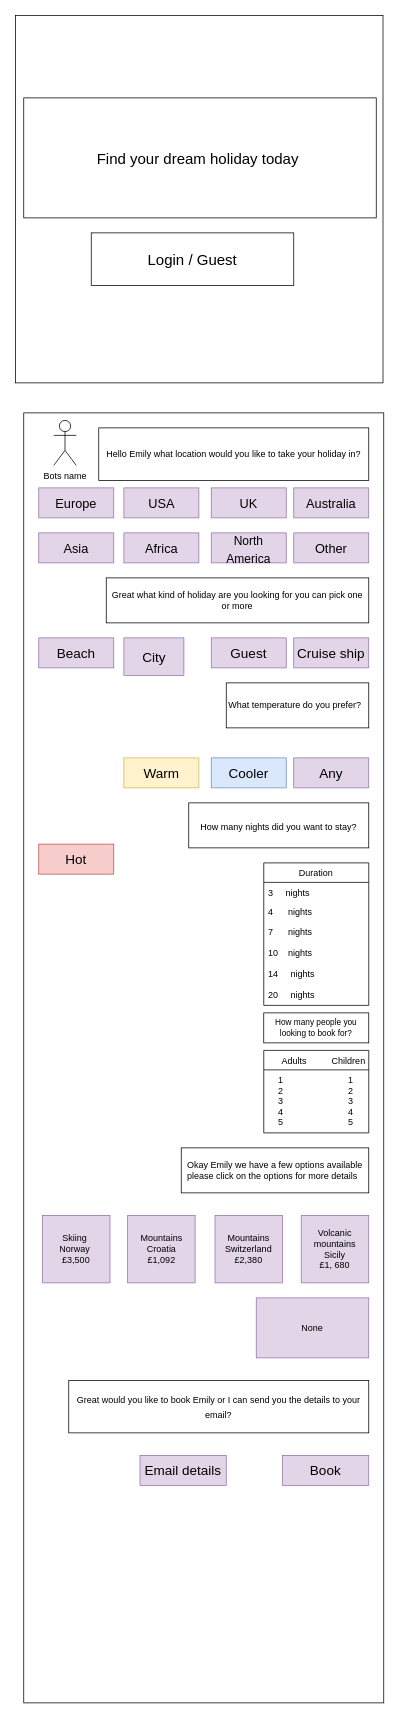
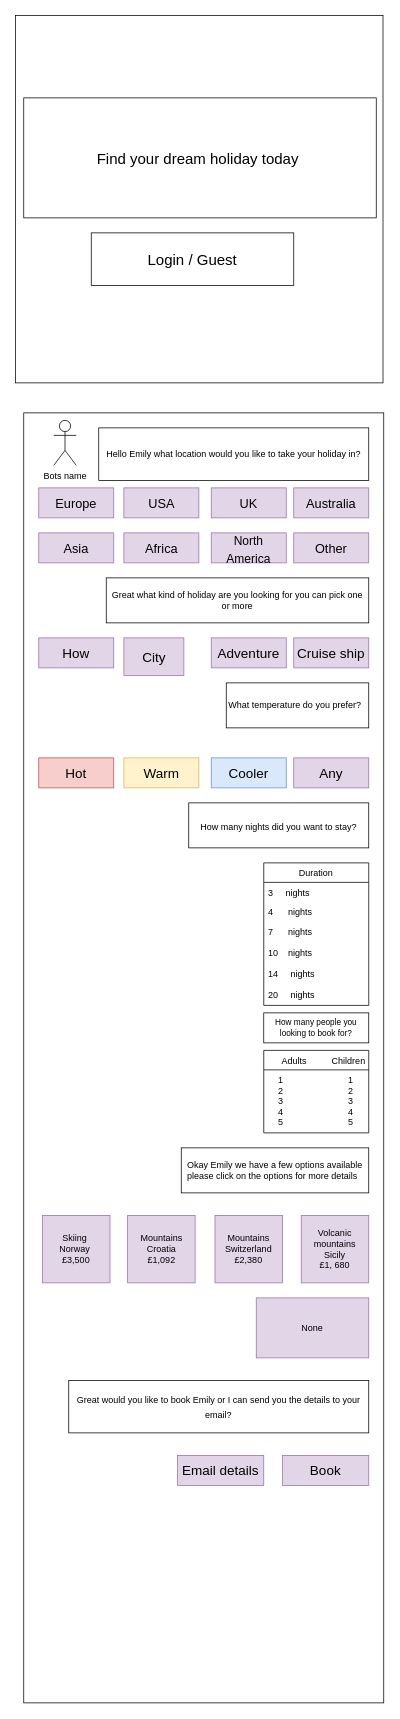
  <mxCell id="0" />
  <mxCell id="1" parent="0" />
  <mxCell id="2" value="" style="" vertex="1" parent="1"><mxGeometry x="31" y="550" width="480" height="1720" as="geometry" /></mxCell>
  <mxCell id="3" value="Bots name" style="shape=umlActor;verticalLabelPosition=bottom;verticalAlign=top;html=1;outlineConnect=0;" vertex="1" parent="1"><mxGeometry x="71" y="560" width="30" height="60" as="geometry" /></mxCell>
  <mxCell id="4" value="Hello Emily what location would you like to take your holiday in?" style="rounded=0;whiteSpace=wrap;html=1;" vertex="1" parent="1"><mxGeometry x="131" y="570" width="360" height="70" as="geometry" /></mxCell>
  <mxCell id="5" value="" style="whiteSpace=wrap;html=1;aspect=fixed;align=left;" vertex="1" parent="1"><mxGeometry x="20" y="20" width="490" height="490" as="geometry" /></mxCell>
  <mxCell id="6" value="&lt;font style=&quot;font-size: 20px;&quot;&gt;Find your dream holiday today&amp;nbsp;&lt;/font&gt;" style="rounded=0;whiteSpace=wrap;html=1;" vertex="1" parent="1"><mxGeometry x="31" y="130" width="470" height="160" as="geometry" /></mxCell>
  <mxCell id="7" value="Login / Guest" style="rounded=0;whiteSpace=wrap;html=1;fontSize=20;" vertex="1" parent="1"><mxGeometry x="121" y="310" width="270" height="70" as="geometry" /></mxCell>
  <mxCell id="8" value="&lt;font style=&quot;font-size: 17px;&quot;&gt;UK&lt;/font&gt;" style="rounded=0;whiteSpace=wrap;html=1;fontSize=20;fillColor=#e1d5e7;strokeColor=#9673a6;" vertex="1" parent="1"><mxGeometry x="281" y="650" width="100" height="40" as="geometry" /></mxCell>
  <mxCell id="9" value="&lt;font style=&quot;font-size: 17px;&quot;&gt;Other&lt;/font&gt;" style="rounded=0;whiteSpace=wrap;html=1;fontSize=20;fillColor=#e1d5e7;strokeColor=#9673a6;" vertex="1" parent="1"><mxGeometry x="391" y="710" width="100" height="40" as="geometry" /></mxCell>
  <mxCell id="10" value="&lt;font style=&quot;font-size: 17px;&quot;&gt;USA&lt;/font&gt;" style="rounded=0;whiteSpace=wrap;html=1;fontSize=20;fillColor=#e1d5e7;strokeColor=#9673a6;" vertex="1" parent="1"><mxGeometry x="164.5" y="650" width="100" height="40" as="geometry" /></mxCell>
  <mxCell id="11" value="&lt;font style=&quot;font-size: 17px;&quot;&gt;Europe&lt;/font&gt;" style="rounded=0;whiteSpace=wrap;html=1;fontSize=20;fillColor=#e1d5e7;strokeColor=#9673a6;" vertex="1" parent="1"><mxGeometry x="51" y="650" width="100" height="40" as="geometry" /></mxCell>
  <mxCell id="12" value="Great what kind of holiday are you looking for you can pick one or more" style="rounded=0;whiteSpace=wrap;html=1;fontSize=12;" vertex="1" parent="1"><mxGeometry x="141" y="770" width="350" height="60" as="geometry" /></mxCell>
- <mxCell id="13" value="&lt;font style=&quot;font-size: 18px;&quot;&gt;Beach&lt;/font&gt;" style="rounded=0;whiteSpace=wrap;html=1;fontSize=20;fillColor=#e1d5e7;strokeColor=#9673a6;" vertex="1" parent="1"><mxGeometry x="51" y="850" width="100" height="40" as="geometry" /></mxCell>
+ <mxCell id="13" value="&lt;font style=&quot;font-size: 18px;&quot;&gt;How&lt;/font&gt;" style="rounded=0;whiteSpace=wrap;html=1;fontSize=20;fillColor=#e1d5e7;strokeColor=#9673a6;" vertex="1" parent="1"><mxGeometry x="51" y="850" width="100" height="40" as="geometry" /></mxCell>
  <mxCell id="14" value="&lt;font style=&quot;font-size: 18px;&quot;&gt;City&lt;/font&gt;" style="rounded=0;whiteSpace=wrap;html=1;fontSize=20;fillColor=#e1d5e7;strokeColor=#9673a6;" vertex="1" parent="1"><mxGeometry x="164.5" y="850" width="80" height="50" as="geometry" /></mxCell>
- <mxCell id="15" value="&lt;font style=&quot;font-size: 18px;&quot;&gt;Guest&lt;/font&gt;" style="rounded=0;whiteSpace=wrap;html=1;fontSize=20;fillColor=#e1d5e7;strokeColor=#9673a6;" vertex="1" parent="1"><mxGeometry x="281" y="850" width="100" height="40" as="geometry" /></mxCell>
+ <mxCell id="15" value="&lt;font style=&quot;font-size: 18px;&quot;&gt;Adventure&lt;/font&gt;" style="rounded=0;whiteSpace=wrap;html=1;fontSize=20;fillColor=#e1d5e7;strokeColor=#9673a6;" vertex="1" parent="1"><mxGeometry x="281" y="850" width="100" height="40" as="geometry" /></mxCell>
  <mxCell id="16" value="&lt;font style=&quot;font-size: 18px;&quot;&gt;Cruise ship&lt;/font&gt;" style="rounded=0;whiteSpace=wrap;html=1;fontSize=20;fillColor=#e1d5e7;strokeColor=#9673a6;" vertex="1" parent="1"><mxGeometry x="391" y="850" width="100" height="40" as="geometry" /></mxCell>
  <mxCell id="17" value="&lt;font style=&quot;font-size: 12px;&quot;&gt;How many nights did you want to stay?&lt;/font&gt;" style="rounded=0;whiteSpace=wrap;html=1;fontSize=18;" vertex="1" parent="1"><mxGeometry x="251" y="1070" width="240" height="60" as="geometry" /></mxCell>
  <mxCell id="18" value="&lt;font style=&quot;font-size: 17px;&quot;&gt;Asia&lt;/font&gt;" style="rounded=0;whiteSpace=wrap;html=1;fontSize=20;fillColor=#e1d5e7;strokeColor=#9673a6;" vertex="1" parent="1"><mxGeometry x="51" y="710" width="100" height="40" as="geometry" /></mxCell>
  <mxCell id="19" value="&lt;font style=&quot;font-size: 17px;&quot;&gt;Australia&lt;/font&gt;" style="rounded=0;whiteSpace=wrap;html=1;fontSize=20;fillColor=#e1d5e7;strokeColor=#9673a6;" vertex="1" parent="1"><mxGeometry x="391" y="650" width="100" height="40" as="geometry" /></mxCell>
  <mxCell id="20" value="&lt;font style=&quot;font-size: 16px;&quot;&gt;North America&lt;/font&gt;" style="rounded=0;whiteSpace=wrap;html=1;fontSize=20;fillColor=#e1d5e7;strokeColor=#9673a6;" vertex="1" parent="1"><mxGeometry x="281" y="710" width="100" height="40" as="geometry" /></mxCell>
  <mxCell id="21" value="&lt;font style=&quot;font-size: 17px;&quot;&gt;Africa&lt;/font&gt;" style="rounded=0;whiteSpace=wrap;html=1;fontSize=20;fillColor=#e1d5e7;strokeColor=#9673a6;" vertex="1" parent="1"><mxGeometry x="164.5" y="710" width="100" height="40" as="geometry" /></mxCell>
  <mxCell id="22" value="What temperature do you prefer?&amp;nbsp;&amp;nbsp;" style="rounded=0;whiteSpace=wrap;html=1;fontSize=12;" vertex="1" parent="1"><mxGeometry x="301" y="910" width="190" height="60" as="geometry" /></mxCell>
- <mxCell id="23" value="&lt;font style=&quot;font-size: 18px;&quot;&gt;Hot&lt;/font&gt;" style="rounded=0;whiteSpace=wrap;html=1;fontSize=20;fillColor=#f8cecc;strokeColor=#b85450;" vertex="1" parent="1"><mxGeometry x="51" y="1125" width="100" height="40" as="geometry" /></mxCell>
+ <mxCell id="23" value="&lt;font style=&quot;font-size: 18px;&quot;&gt;Hot&lt;/font&gt;" style="rounded=0;whiteSpace=wrap;html=1;fontSize=20;fillColor=#f8cecc;strokeColor=#b85450;" vertex="1" parent="1"><mxGeometry x="51" y="1010" width="100" height="40" as="geometry" /></mxCell>
  <mxCell id="24" value="&lt;span style=&quot;font-size: 18px;&quot;&gt;Warm&lt;/span&gt;" style="rounded=0;whiteSpace=wrap;html=1;fontSize=20;fillColor=#fff2cc;strokeColor=#d6b656;" vertex="1" parent="1"><mxGeometry x="164.5" y="1010" width="100" height="40" as="geometry" /></mxCell>
  <mxCell id="25" value="&lt;font style=&quot;font-size: 18px;&quot;&gt;Cooler&lt;/font&gt;" style="rounded=0;whiteSpace=wrap;html=1;fontSize=20;fillColor=#dae8fc;strokeColor=#6c8ebf;" vertex="1" parent="1"><mxGeometry x="281" y="1010" width="100" height="40" as="geometry" /></mxCell>
  <mxCell id="26" value="&lt;span style=&quot;font-size: 18px;&quot;&gt;Any&lt;/span&gt;" style="rounded=0;whiteSpace=wrap;html=1;fontSize=20;fillColor=#e1d5e7;strokeColor=#9673a6;" vertex="1" parent="1"><mxGeometry x="391" y="1010" width="100" height="40" as="geometry" /></mxCell>
  <mxCell id="27" value="Duration" style="swimlane;fontStyle=0;childLayout=stackLayout;horizontal=1;startSize=26;fillColor=none;horizontalStack=0;resizeParent=1;resizeParentMax=0;resizeLast=0;collapsible=1;marginBottom=0;fontSize=12;" vertex="1" parent="1"><mxGeometry x="351" y="1150" width="140" height="190" as="geometry" /></mxCell>
  <mxCell id="28" value="3     nights" style="text;strokeColor=none;fillColor=none;align=left;verticalAlign=top;spacingLeft=4;spacingRight=4;overflow=hidden;rotatable=0;points=[[0,0.5],[1,0.5]];portConstraint=eastwest;fontSize=12;" vertex="1" parent="27"><mxGeometry y="26" width="140" height="26" as="geometry" /></mxCell>
  <mxCell id="29" value="4      nights" style="text;strokeColor=none;fillColor=none;align=left;verticalAlign=top;spacingLeft=4;spacingRight=4;overflow=hidden;rotatable=0;points=[[0,0.5],[1,0.5]];portConstraint=eastwest;fontSize=12;" vertex="1" parent="27"><mxGeometry y="52" width="140" height="26" as="geometry" /></mxCell>
  <mxCell id="30" value="7      nights&#10;&#10;10    nights&#10;&#10;14     nights&#10;&#10;20     nights" style="text;strokeColor=none;fillColor=none;align=left;verticalAlign=top;spacingLeft=4;spacingRight=4;overflow=hidden;rotatable=0;points=[[0,0.5],[1,0.5]];portConstraint=eastwest;fontSize=12;" vertex="1" parent="27"><mxGeometry y="78" width="140" height="112" as="geometry" /></mxCell>
  <mxCell id="31" value="Okay Emily we have a few options available please click on the options for more details&amp;nbsp;&amp;nbsp;" style="rounded=0;whiteSpace=wrap;html=1;fontSize=12;" vertex="1" parent="1"><mxGeometry x="241" y="1530" width="250" height="60" as="geometry" /></mxCell>
  <mxCell id="32" value="&lt;font style=&quot;font-size: 12px;&quot;&gt;Skiing&amp;nbsp;&lt;br&gt;Norway&amp;nbsp;&lt;br&gt;£3,500&lt;/font&gt;" style="whiteSpace=wrap;html=1;aspect=fixed;fontSize=12;fillColor=#e1d5e7;strokeColor=#9673a6;" vertex="1" parent="1"><mxGeometry x="56" y="1620" width="90" height="90" as="geometry" /></mxCell>
  <mxCell id="33" value="How many people you looking to book for?" style="rounded=0;whiteSpace=wrap;html=1;fontSize=11;" vertex="1" parent="1"><mxGeometry x="351" y="1350" width="140" height="40" as="geometry" /></mxCell>
  <mxCell id="34" value="      Adults          Children" style="swimlane;fontStyle=0;childLayout=stackLayout;horizontal=1;startSize=26;fillColor=none;horizontalStack=0;resizeParent=1;resizeParentMax=0;resizeLast=0;collapsible=1;marginBottom=0;fontSize=12;" vertex="1" parent="1"><mxGeometry x="351" y="1400" width="140" height="110" as="geometry" /></mxCell>
  <mxCell id="35" value="    1                          1&#10;    2                          2&#10;    3                          3&#10;    4                          4&#10;    5                          5" style="text;strokeColor=none;fillColor=none;align=left;verticalAlign=top;spacingLeft=4;spacingRight=4;overflow=hidden;rotatable=0;points=[[0,0.5],[1,0.5]];portConstraint=eastwest;fontSize=12;" vertex="1" parent="34"><mxGeometry y="26" width="140" height="84" as="geometry" /></mxCell>
  <mxCell id="36" value="Mountains&lt;br&gt;Croatia&lt;br&gt;£1,092" style="whiteSpace=wrap;html=1;aspect=fixed;fontSize=12;fillColor=#e1d5e7;strokeColor=#9673a6;" vertex="1" parent="1"><mxGeometry x="169.5" y="1620" width="90" height="90" as="geometry" /></mxCell>
  <mxCell id="37" value="Mountains&lt;br&gt;Switzerland&lt;br&gt;£2,380" style="whiteSpace=wrap;html=1;aspect=fixed;fontSize=12;fillColor=#e1d5e7;strokeColor=#9673a6;" vertex="1" parent="1"><mxGeometry x="286" y="1620" width="90" height="90" as="geometry" /></mxCell>
  <mxCell id="38" value="Volcanic&lt;br&gt;mountains&lt;br&gt;Sicily&lt;br&gt;£1, 680&lt;br&gt;" style="whiteSpace=wrap;html=1;aspect=fixed;fontSize=12;fillColor=#e1d5e7;strokeColor=#9673a6;" vertex="1" parent="1"><mxGeometry x="401" y="1620" width="90" height="90" as="geometry" /></mxCell>
  <mxCell id="39" value="None" style="fillColor=#e1d5e7;strokeColor=#9673a6;" vertex="1" parent="1"><mxGeometry x="341" y="1730" width="150" height="80" as="geometry" /></mxCell>
  <mxCell id="40" value="&lt;font style=&quot;font-size: 12px;&quot;&gt;Great would you like to book Emily or I can send you the details to your email?&lt;/font&gt;" style="rounded=0;whiteSpace=wrap;html=1;fontSize=16;" vertex="1" parent="1"><mxGeometry x="91" y="1840" width="400" height="70" as="geometry" /></mxCell>
  <mxCell id="41" value="&lt;font style=&quot;font-size: 18px;&quot;&gt;Book&lt;/font&gt;" style="rounded=0;whiteSpace=wrap;html=1;fontSize=20;fillColor=#e1d5e7;strokeColor=#9673a6;" vertex="1" parent="1"><mxGeometry x="376" y="1940" width="115" height="40" as="geometry" /></mxCell>
- <mxCell id="42" value="&lt;font style=&quot;font-size: 18px;&quot;&gt;Email details&lt;/font&gt;" style="rounded=0;whiteSpace=wrap;html=1;fontSize=20;fillColor=#e1d5e7;strokeColor=#9673a6;" vertex="1" parent="1"><mxGeometry x="186" y="1940" width="115" height="40" as="geometry" /></mxCell>
+ <mxCell id="42" value="&lt;font style=&quot;font-size: 18px;&quot;&gt;Email details&lt;/font&gt;" style="rounded=0;whiteSpace=wrap;html=1;fontSize=20;fillColor=#e1d5e7;strokeColor=#9673a6;" vertex="1" parent="1"><mxGeometry x="236" y="1940" width="115" height="40" as="geometry" /></mxCell>
